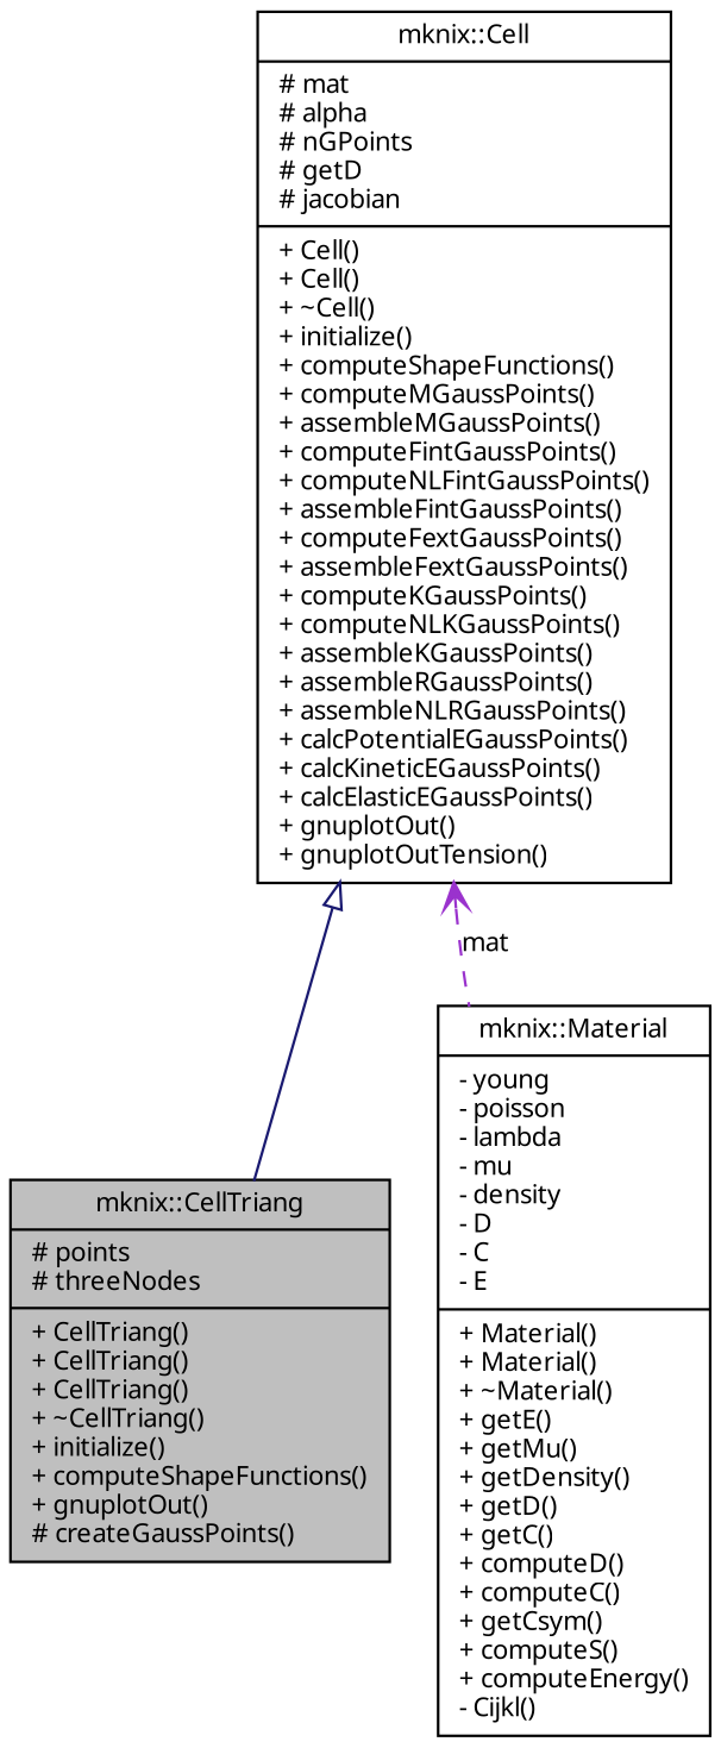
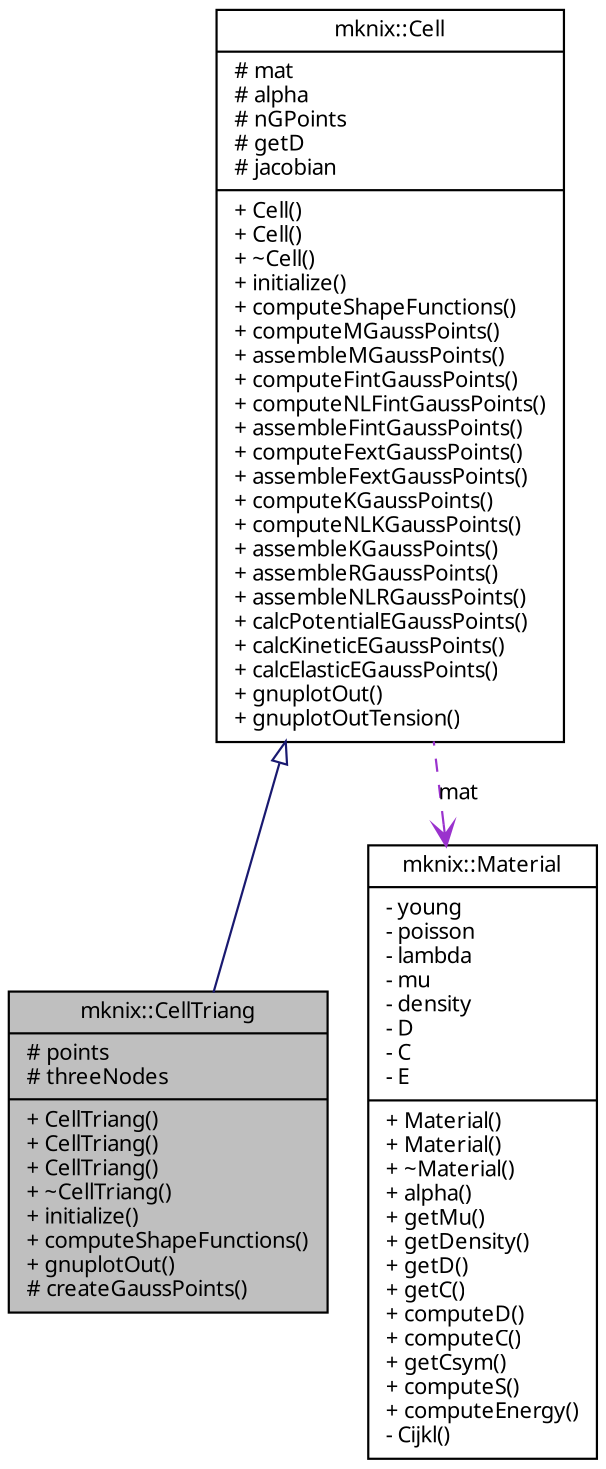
  digraph {
    node [color=black fillcolor=white fontname="FreeSans.ttf" fontsize=10 shape=record style=filled]
    edge [dir=back fontname="FreeSans.ttf" fontsize=10 labelfontname="FreeSans.ttf" labelfontsize=10]
    n1 [fillcolor=grey75 fontcolor=black height=0.2 label="{mknix::CellTriang\n|# points\l# threeNodes\l|+ CellTriang()\l+ CellTriang()\l+ CellTriang()\l+ ~CellTriang()\l+ initialize()\l+ computeShapeFunctions()\l+ gnuplotOut()\l# createGaussPoints()\l}" width=0.4]
    n2 [height=0.2 label="{mknix::Cell\n|# mat\l# alpha\l# nGPoints\l# getD\l# jacobian\l|+ Cell()\l+ Cell()\l+ ~Cell()\l+ initialize()\l+ computeShapeFunctions()\l+ computeMGaussPoints()\l+ assembleMGaussPoints()\l+ computeFintGaussPoints()\l+ computeNLFintGaussPoints()\l+ assembleFintGaussPoints()\l+ computeFextGaussPoints()\l+ assembleFextGaussPoints()\l+ computeKGaussPoints()\l+ computeNLKGaussPoints()\l+ assembleKGaussPoints()\l+ assembleRGaussPoints()\l+ assembleNLRGaussPoints()\l+ calcPotentialEGaussPoints()\l+ calcKineticEGaussPoints()\l+ calcElasticEGaussPoints()\l+ gnuplotOut()\l+ gnuplotOutTension()\l}" width=0.4]
-   n3 [height=0.2 label="{mknix::Material\n|- young\l- poisson\l- lambda\l- mu\l- density\l- D\l- C\l- E\l|+ Material()\l+ Material()\l+ ~Material()\l+ getE()\l+ getMu()\l+ getDensity()\l+ getD()\l+ getC()\l+ computeD()\l+ computeC()\l+ getCsym()\l+ computeS()\l+ computeEnergy()\l- Cijkl()\l}" width=0.4]
+   n3 [height=0.2 label="{mknix::Material\n|- young\l- poisson\l- lambda\l- mu\l- density\l- D\l- C\l- E\l|+ Material()\l+ Material()\l+ ~Material()\l+ alpha()\l+ getMu()\l+ getDensity()\l+ getD()\l+ getC()\l+ computeD()\l+ computeC()\l+ getCsym()\l+ computeS()\l+ computeEnergy()\l- Cijkl()\l}" width=0.4]
    n2 -> n1 [arrowtail=empty color=midnightblue style=solid]
-   n2 -> n3 [arrowtail=open color=darkorchid3 label=mat style=dashed]
+   n3 -> n2 [arrowtail=open color=darkorchid3 label=mat style=dashed]
  }
